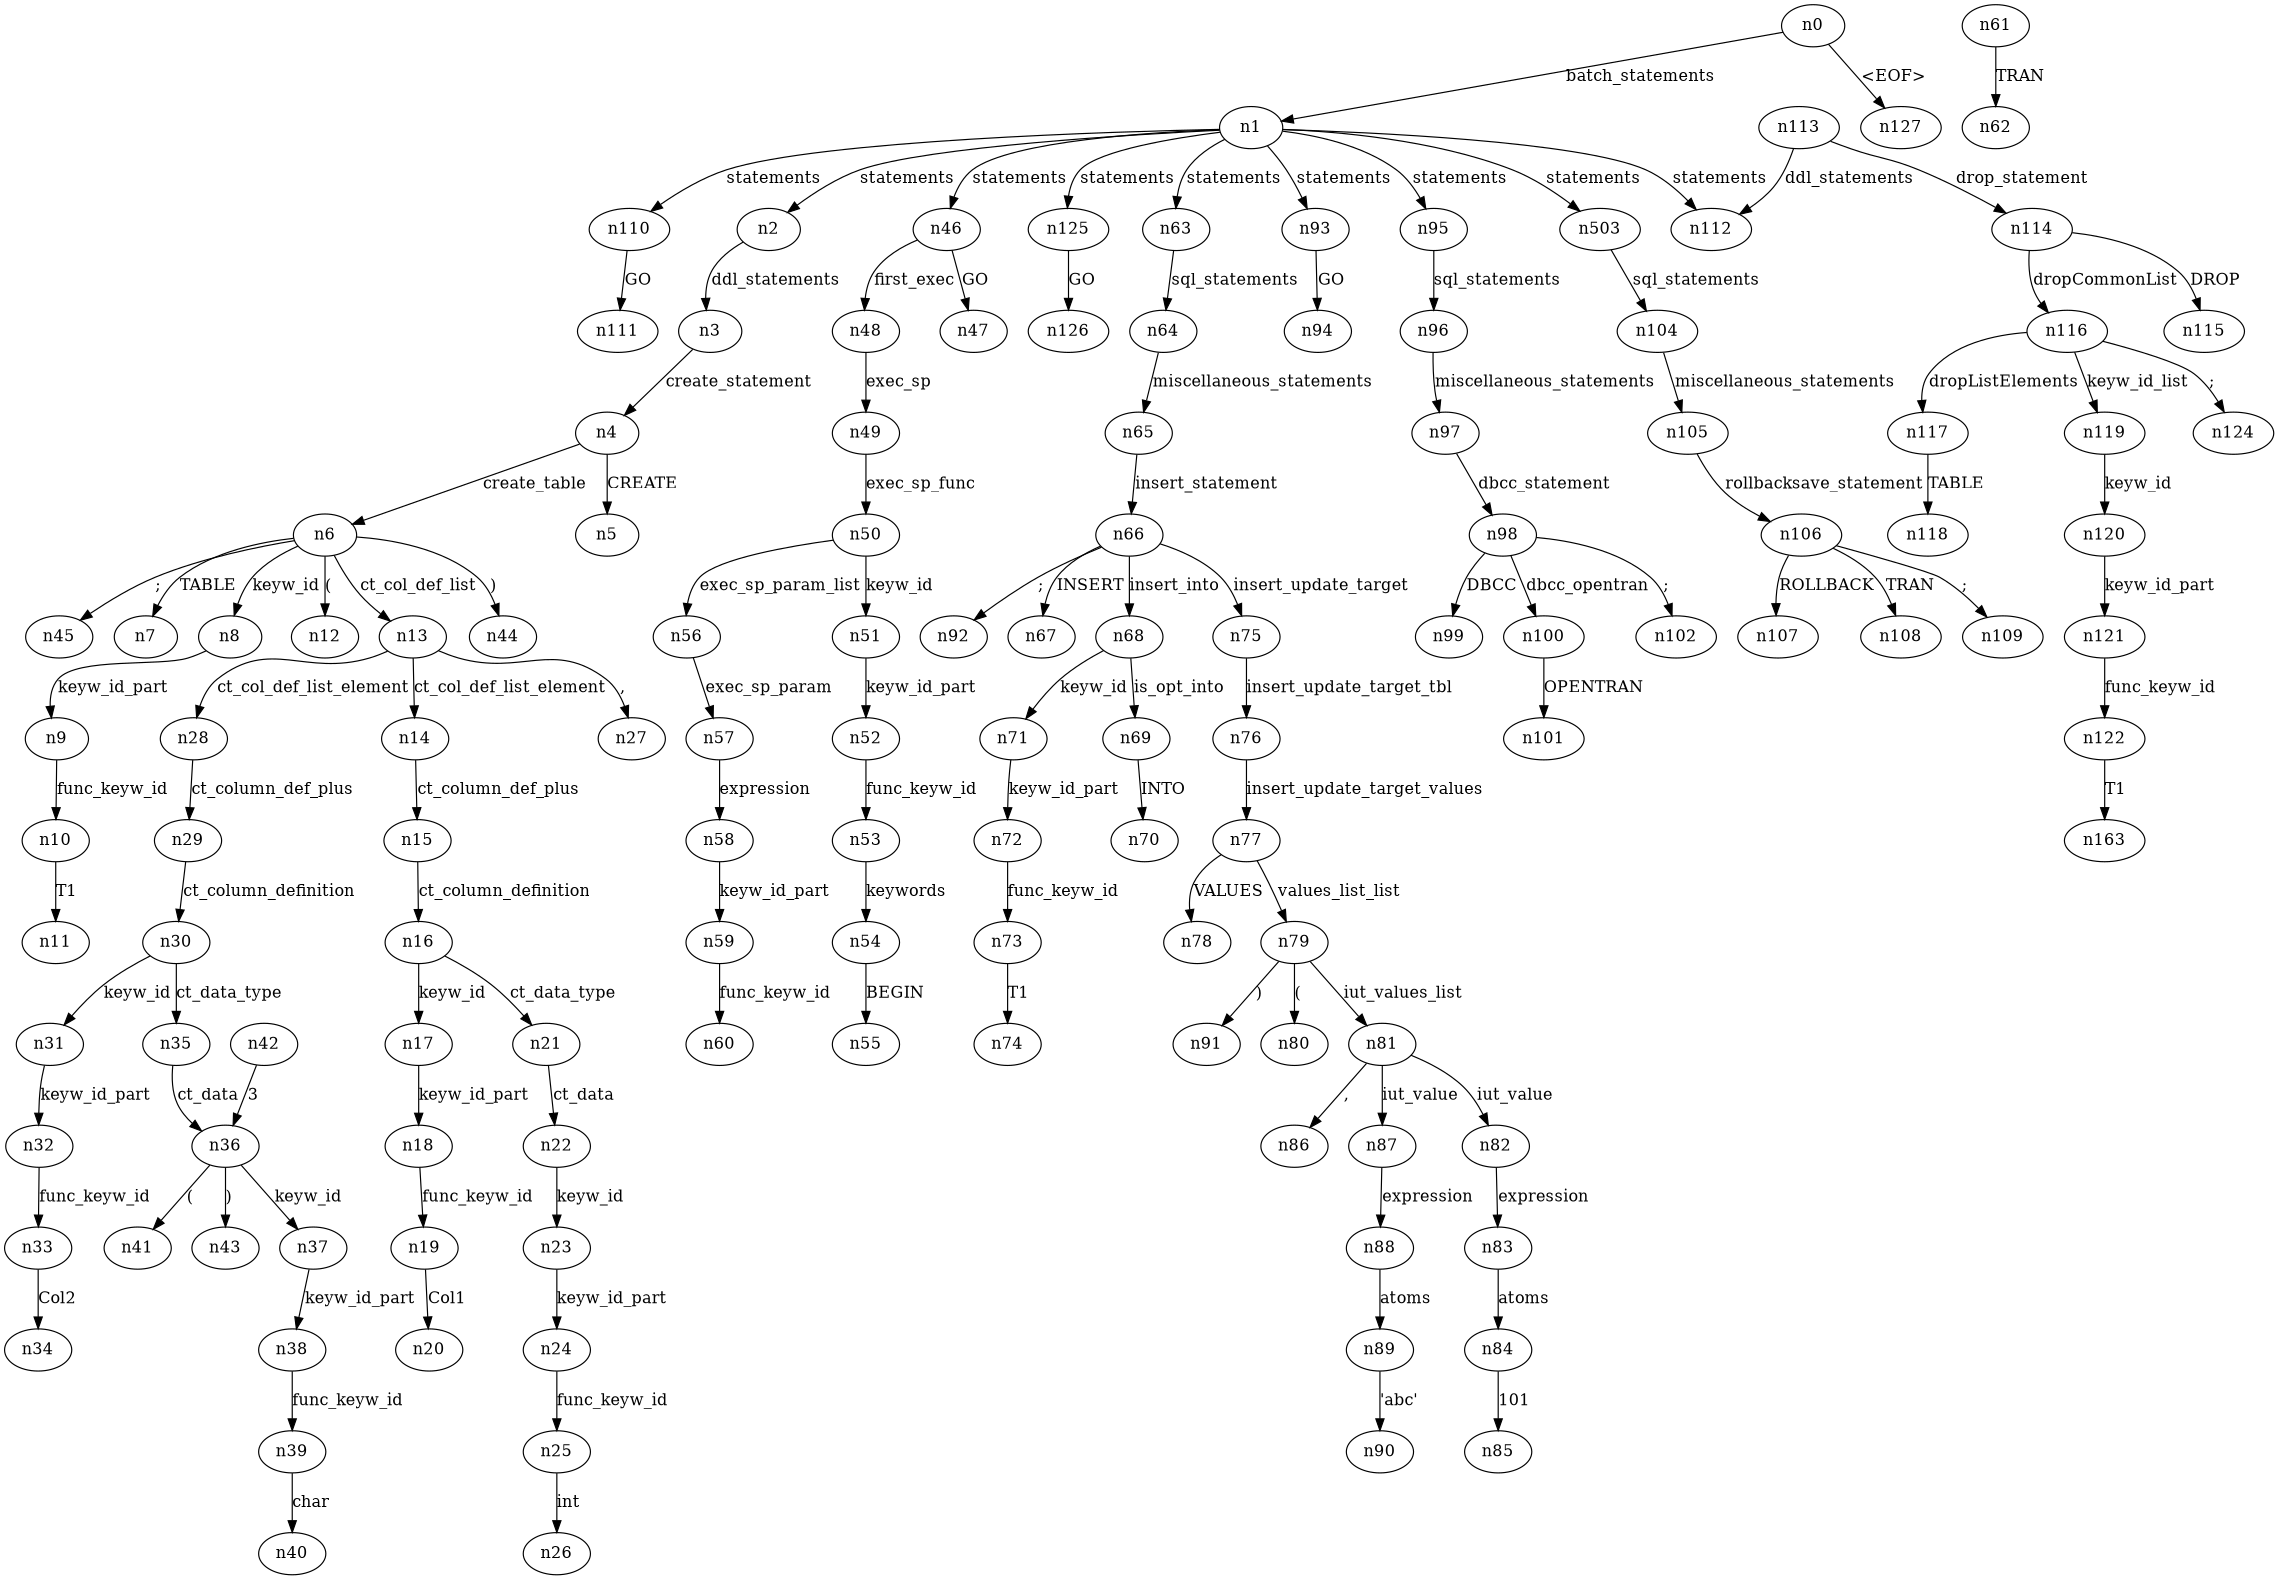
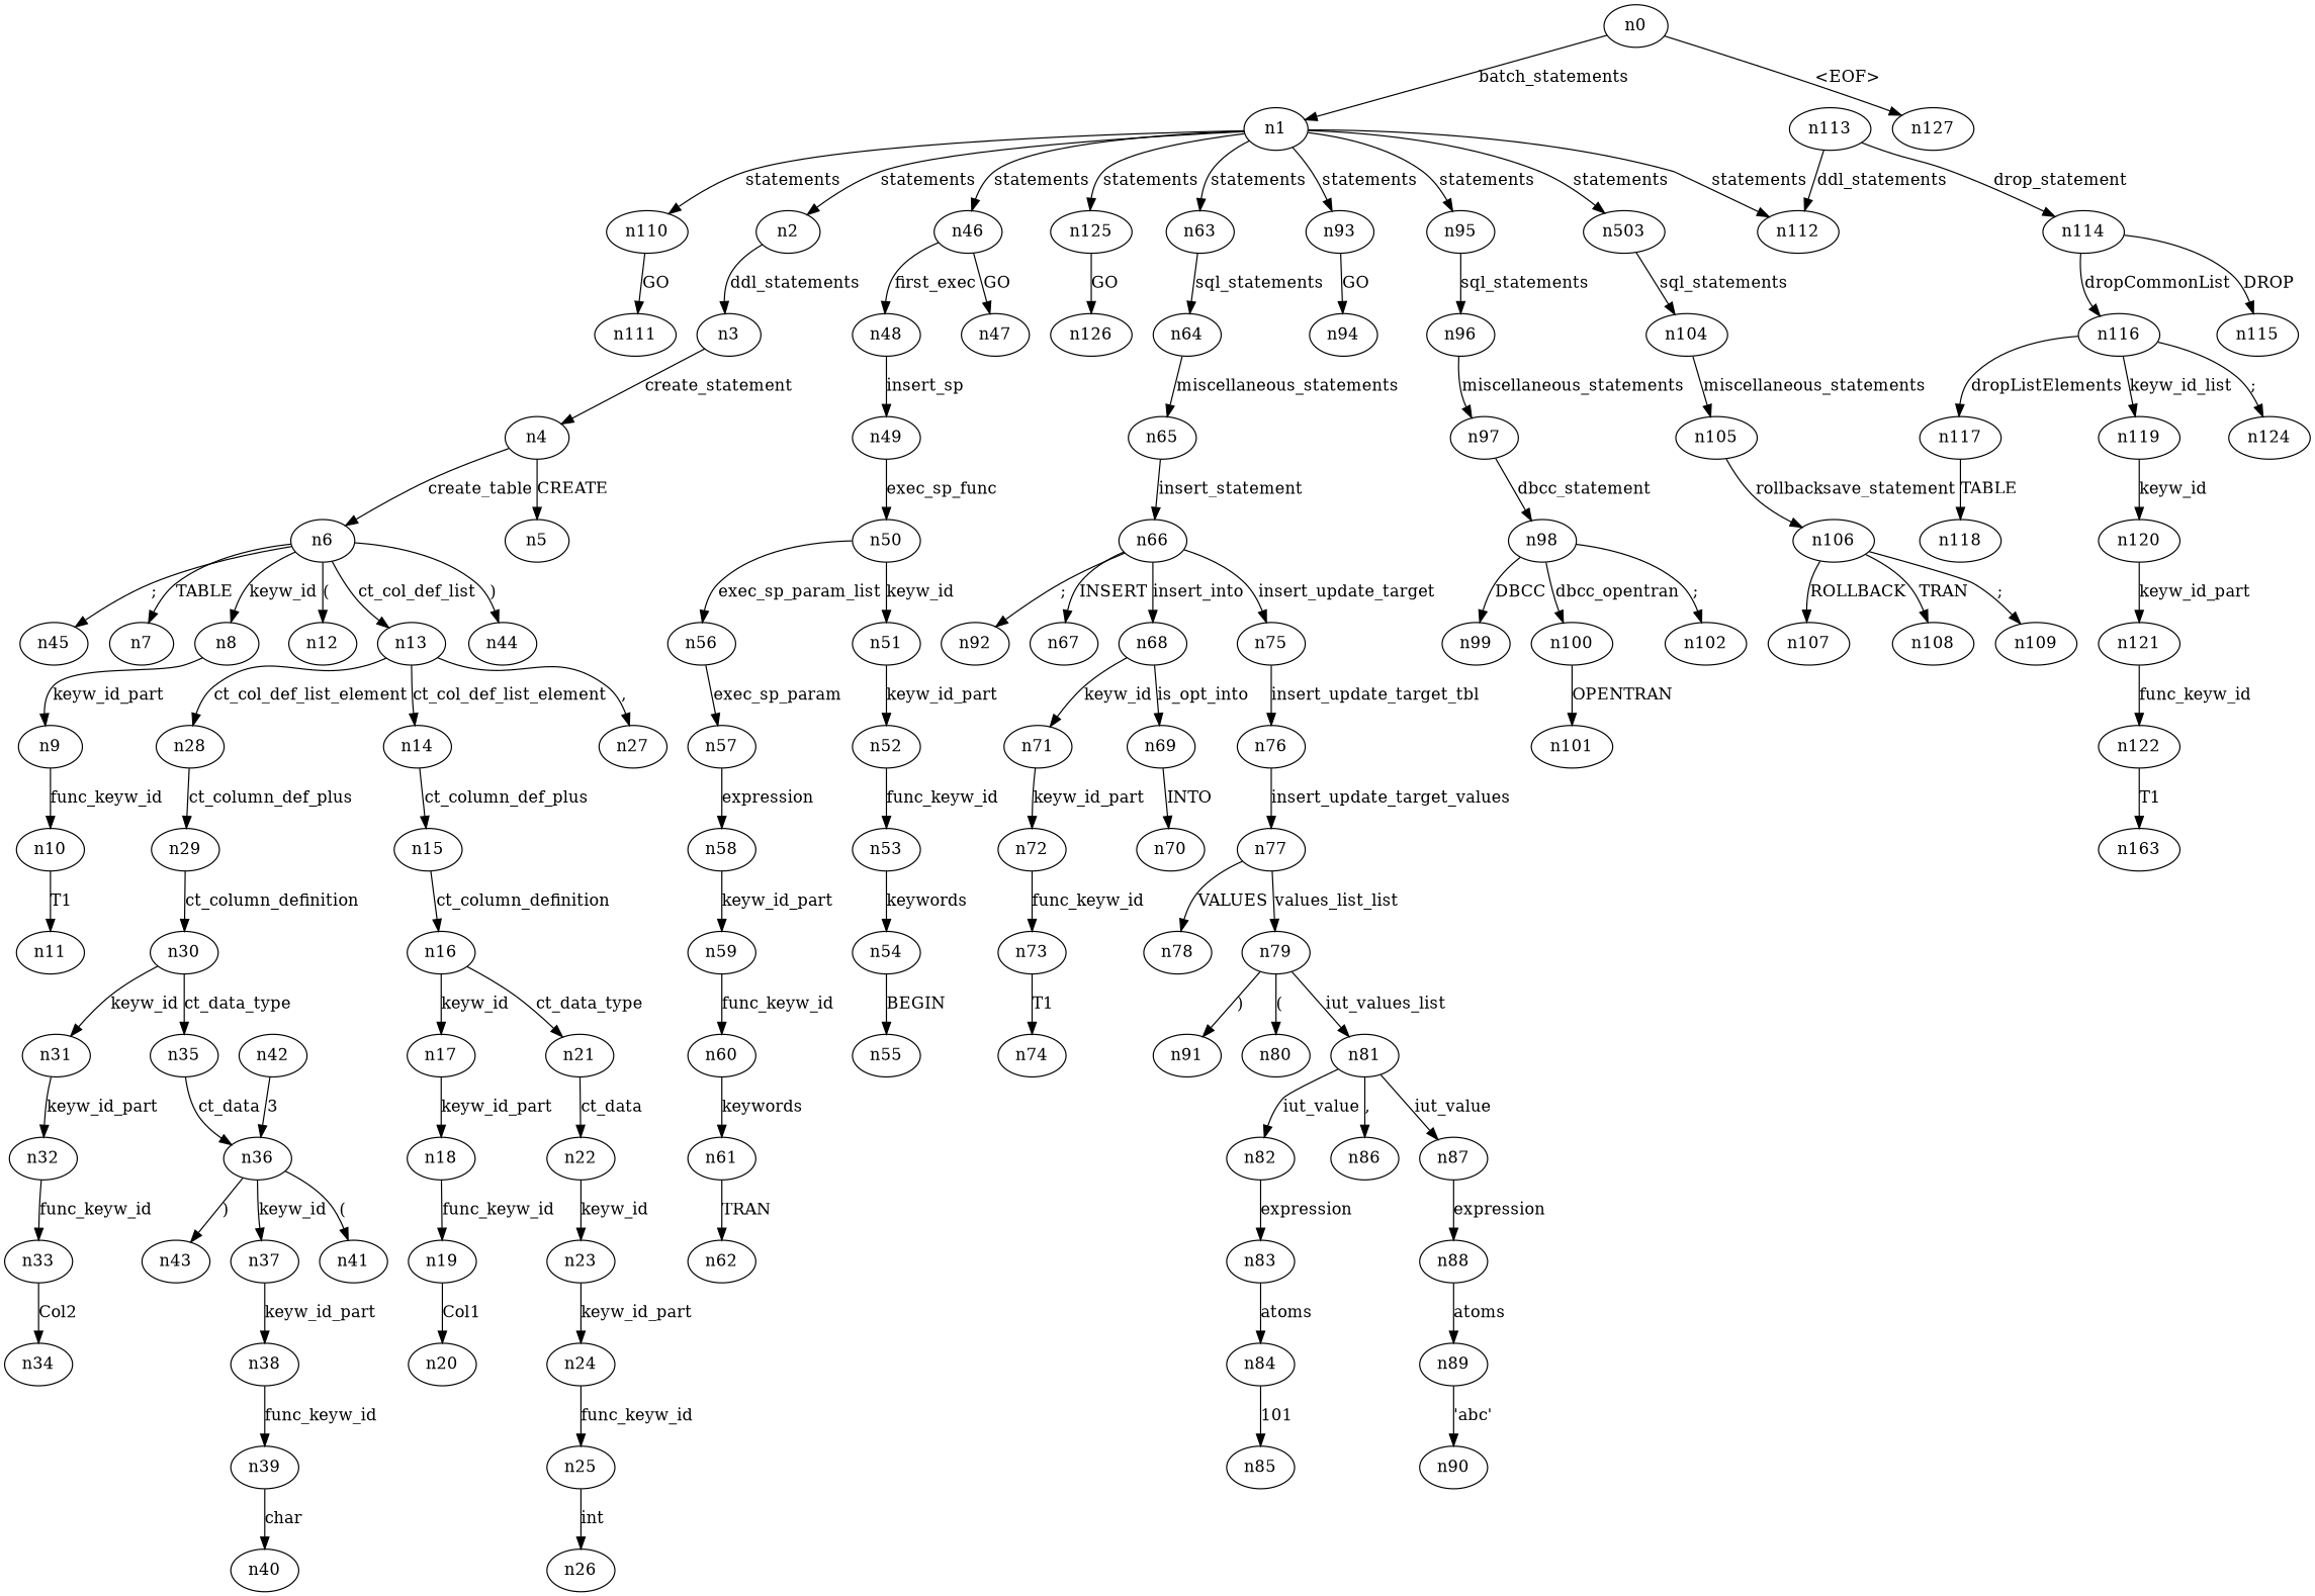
  digraph {
    n0
    n1
    n127
    n2
    n46
    n63
    n93
    n95
    n103 [label=n503]
    n110
    n112
    n125
    n3
    n47
    n48
    n64
    n94
    n96
    n104
    n111
    n126
    n4
    n5
    n6
    n7
    n8
    n12
    n13
    n44
    n45
    n9
    n14
    n27
    n28
    n10
    n11
    n15
    n29
    n16
    n17
    n21
    n18
    n22
    n19
    n20
    n23
    n24
    n25
    n26
    n30
    n31
    n35
    n32
    n36
    n33
    n34
    n37
    n41
    n43
    n38
    n42
    n39
    n40
    n49
    n50
    n51
    n56
    n52
    n57
    n53
    n54
    n55
    n58
    n59
    n60
    n61
    n62
    n65
    n66
    n67
    n68
    n75
    n92
    n69
    n71
    n76
    n70
    n72
    n73
    n74
    n77
    n78
    n79
    n80
    n81
    n91
    n82
    n86
    n87
    n83
    n88
    n84
    n85
    n89
    n90
    n97
    n98
    n99
    n100
    n102
    n101
    n105
    n106
    n107
    n108
    n109
    n113
    n114
    n115
    n116
    n117
    n119
    n124
    n118
    n120
    n121
    n122
    n123 [label=n163]
    n0 -> n1 [label=batch_statements]
    n0 -> n127 [label="<EOF>"]
    n1 -> n2 [label=statements]
    n1 -> n46 [label=statements]
    n1 -> n63 [label=statements]
    n1 -> n93 [label=statements]
    n1 -> n95 [label=statements]
    n1 -> n103 [label=statements]
    n1 -> n110 [label=statements]
    n1 -> n112 [label=statements]
    n1 -> n125 [label=statements]
    n2 -> n3 [label=ddl_statements]
    n46 -> n47 [label=GO]
    n46 -> n48 [label=first_exec]
    n63 -> n64 [label=sql_statements]
    n93 -> n94 [label=GO]
    n95 -> n96 [label=sql_statements]
    n103 -> n104 [label=sql_statements]
    n110 -> n111 [label=GO]
    n125 -> n126 [label=GO]
    n3 -> n4 [label=create_statement]
-   n48 -> n49 [label=exec_sp]
+   n48 -> n49 [label=insert_sp]
    n64 -> n65 [label=miscellaneous_statements]
    n96 -> n97 [label=miscellaneous_statements]
    n104 -> n105 [label=miscellaneous_statements]
    n4 -> n5 [label=CREATE]
    n4 -> n6 [label=create_table]
    n6 -> n7 [label=TABLE]
    n6 -> n8 [label=keyw_id]
    n6 -> n12 [label="("]
    n6 -> n13 [label=ct_col_def_list]
    n6 -> n44 [label=")"]
    n6 -> n45 [label=";"]
    n8 -> n9 [label=keyw_id_part]
    n13 -> n14 [label=ct_col_def_list_element]
    n13 -> n27 [label=","]
    n13 -> n28 [label=ct_col_def_list_element]
    n9 -> n10 [label=func_keyw_id]
    n14 -> n15 [label=ct_column_def_plus]
    n28 -> n29 [label=ct_column_def_plus]
    n10 -> n11 [label=T1]
    n15 -> n16 [label=ct_column_definition]
    n29 -> n30 [label=ct_column_definition]
    n16 -> n17 [label=keyw_id]
    n16 -> n21 [label=ct_data_type]
    n17 -> n18 [label=keyw_id_part]
    n21 -> n22 [label=ct_data]
    n18 -> n19 [label=func_keyw_id]
    n22 -> n23 [label=keyw_id]
    n19 -> n20 [label=Col1]
    n23 -> n24 [label=keyw_id_part]
    n24 -> n25 [label=func_keyw_id]
    n25 -> n26 [label=int]
    n30 -> n31 [label=keyw_id]
    n30 -> n35 [label=ct_data_type]
    n31 -> n32 [label=keyw_id_part]
    n35 -> n36 [label=ct_data]
    n32 -> n33 [label=func_keyw_id]
    n36 -> n37 [label=keyw_id]
    n36 -> n41 [label="("]
    n36 -> n43 [label=")"]
    n33 -> n34 [label=Col2]
    n37 -> n38 [label=keyw_id_part]
    n38 -> n39 [label=func_keyw_id]
    n42 -> n36 [label=3]
    n39 -> n40 [label=char]
    n49 -> n50 [label=exec_sp_func]
    n50 -> n51 [label=keyw_id]
    n50 -> n56 [label=exec_sp_param_list]
    n51 -> n52 [label=keyw_id_part]
    n56 -> n57 [label=exec_sp_param]
    n52 -> n53 [label=func_keyw_id]
    n57 -> n58 [label=expression]
    n53 -> n54 [label=keywords]
    n54 -> n55 [label=BEGIN]
    n58 -> n59 [label=keyw_id_part]
    n59 -> n60 [label=func_keyw_id]
+   n60 -> n61 [label=keywords]
    n61 -> n62 [label=TRAN]
    n65 -> n66 [label=insert_statement]
    n66 -> n67 [label=INSERT]
    n66 -> n68 [label=insert_into]
    n66 -> n75 [label=insert_update_target]
    n66 -> n92 [label=";"]
    n68 -> n69 [label=is_opt_into]
    n68 -> n71 [label=keyw_id]
    n75 -> n76 [label=insert_update_target_tbl]
    n69 -> n70 [label=INTO]
    n71 -> n72 [label=keyw_id_part]
    n76 -> n77 [label=insert_update_target_values]
    n72 -> n73 [label=func_keyw_id]
    n73 -> n74 [label=T1]
    n77 -> n78 [label=VALUES]
    n77 -> n79 [label=values_list_list]
    n79 -> n80 [label="("]
    n79 -> n81 [label=iut_values_list]
    n79 -> n91 [label=")"]
    n81 -> n82 [label=iut_value]
    n81 -> n86 [label=","]
    n81 -> n87 [label=iut_value]
    n82 -> n83 [label=expression]
    n87 -> n88 [label=expression]
    n83 -> n84 [label=atoms]
    n88 -> n89 [label=atoms]
    n84 -> n85 [label=101]
    n89 -> n90 [label="'abc'"]
    n97 -> n98 [label=dbcc_statement]
    n98 -> n99 [label=DBCC]
    n98 -> n100 [label=dbcc_opentran]
    n98 -> n102 [label=";"]
    n100 -> n101 [label=OPENTRAN]
    n105 -> n106 [label=rollbacksave_statement]
    n106 -> n107 [label=ROLLBACK]
    n106 -> n108 [label=TRAN]
    n106 -> n109 [label=";"]
    n113 -> n112 [label=ddl_statements]
    n113 -> n114 [label=drop_statement]
    n114 -> n115 [label=DROP]
    n114 -> n116 [label=dropCommonList]
    n116 -> n117 [label=dropListElements]
    n116 -> n119 [label=keyw_id_list]
    n116 -> n124 [label=";"]
    n117 -> n118 [label=TABLE]
    n119 -> n120 [label=keyw_id]
    n120 -> n121 [label=keyw_id_part]
    n121 -> n122 [label=func_keyw_id]
    n122 -> n123 [label=T1]
  }
